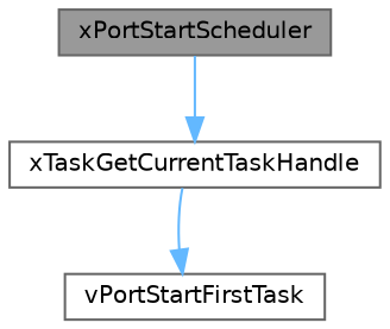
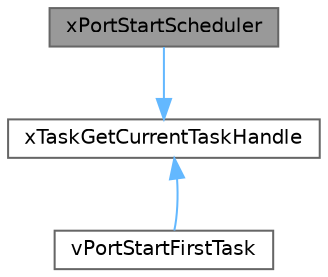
  digraph {
    rankdir=TB
    node [color=grey40 fillcolor=white fontname=Helvetica fontsize=10 shape=box style=filled]
    edge [color=steelblue1 fontname=Helvetica fontsize=10 labelfontname=Helvetica labelfontsize=10 style=solid]
    n1 [color=gray40 fillcolor=grey60 fontcolor=black height=0.2 label=xPortStartScheduler width=0.4]
    n2 [height=0.2 label=xTaskGetCurrentTaskHandle width=0.4]
    n3 [height=0.2 label=vPortStartFirstTask width=0.4]
    n1 -> n2
-   n2 -> n3
+   n3 -> n2
  }
